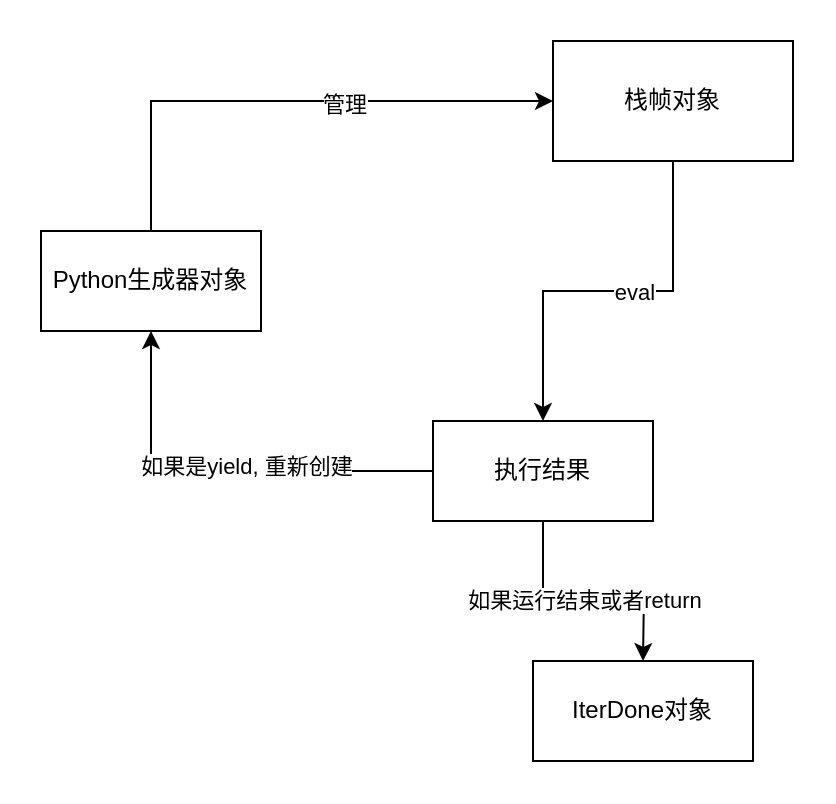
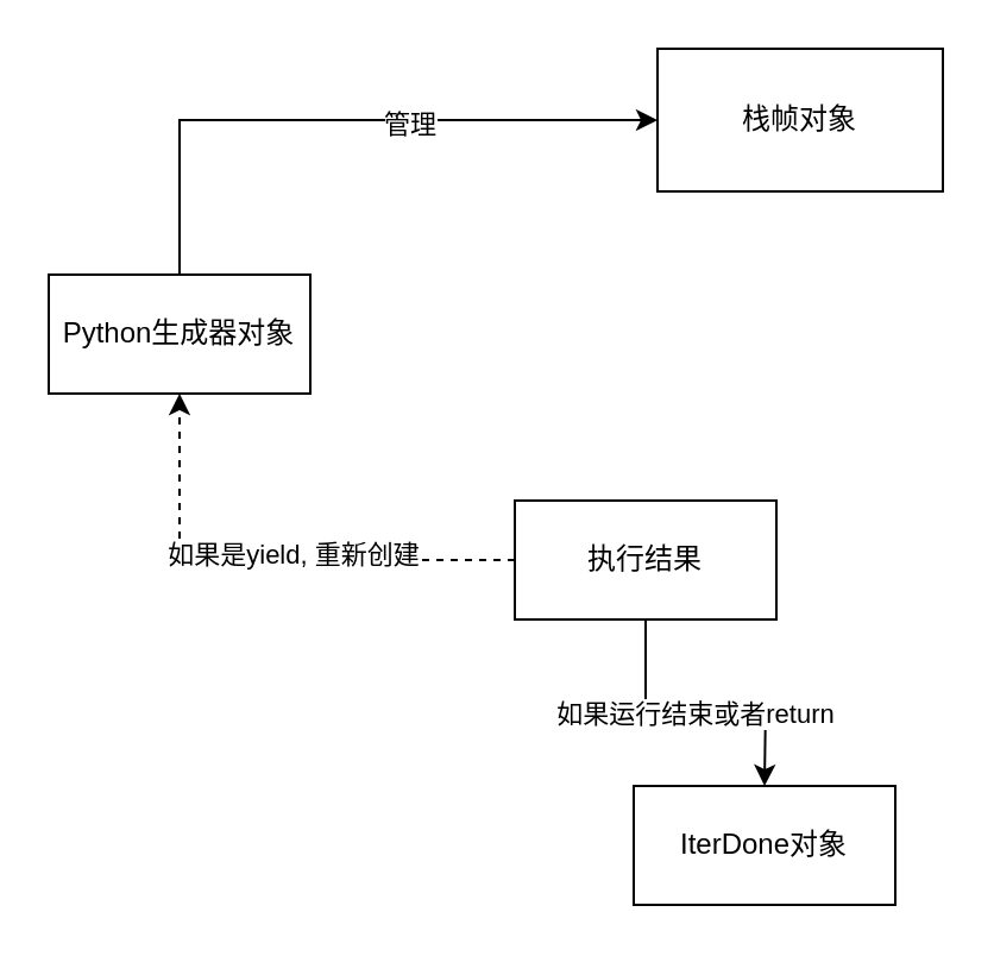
  <mxCell id="0" />
  <mxCell id="1" parent="0" />
  <mxCell id="2" value="栈帧对象" style="rounded=0;whiteSpace=wrap;html=1;" parent="1" vertex="1"><mxGeometry x="276" y="20" width="120" height="60" as="geometry" /></mxCell>
  <mxCell id="3" style="edgeStyle=orthogonalEdgeStyle;rounded=0;orthogonalLoop=1;jettySize=auto;html=1;exitX=0.5;exitY=0;exitDx=0;exitDy=0;entryX=0;entryY=0.5;entryDx=0;entryDy=0;" parent="1" source="5" target="2" edge="1"><mxGeometry relative="1" as="geometry" /></mxCell>
  <mxCell id="4" value="管理" style="edgeLabel;html=1;align=center;verticalAlign=middle;resizable=0;points=[];" parent="3" vertex="1" connectable="0"><mxGeometry x="0.207" y="-1" relative="1" as="geometry"><mxPoint as="offset" /></mxGeometry></mxCell>
  <mxCell id="5" value="Python生成器对象" style="html=1;whiteSpace=wrap;" parent="1" vertex="1"><mxGeometry x="20" y="115" width="110" height="50" as="geometry" /></mxCell>
- <mxCell id="6" style="edgeStyle=orthogonalEdgeStyle;rounded=0;orthogonalLoop=1;jettySize=auto;html=1;exitX=0.5;exitY=1;exitDx=0;exitDy=0;" parent="1" source="2" target="12" edge="1"><mxGeometry relative="1" as="geometry"><mxPoint x="431" y="200" as="sourcePoint" /></mxGeometry></mxCell>
- <mxCell id="7" value="eval" style="edgeLabel;html=1;align=center;verticalAlign=middle;resizable=0;points=[];" parent="6" vertex="1" connectable="0"><mxGeometry x="-0.124" relative="1" as="geometry"><mxPoint as="offset" /></mxGeometry></mxCell>
- <mxCell id="8" style="edgeStyle=orthogonalEdgeStyle;rounded=0;orthogonalLoop=1;jettySize=auto;html=1;exitX=0;exitY=0.5;exitDx=0;exitDy=0;entryX=0.5;entryY=1;entryDx=0;entryDy=0;" parent="1" source="12" target="5" edge="1"><mxGeometry relative="1" as="geometry"><mxPoint x="16" y="285" as="targetPoint" /></mxGeometry></mxCell>
+ <mxCell id="8" style="edgeStyle=orthogonalEdgeStyle;rounded=0;orthogonalLoop=1;jettySize=auto;html=1;exitX=0;exitY=0.5;exitDx=0;exitDy=0;entryX=0.5;entryY=1;entryDx=0;entryDy=0;dashed=1;" parent="1" source="12" target="5" edge="1"><mxGeometry relative="1" as="geometry"><mxPoint x="16" y="285" as="targetPoint" /></mxGeometry></mxCell>
  <mxCell id="9" value="如果是yield, 重新创建" style="edgeLabel;html=1;align=center;verticalAlign=middle;resizable=0;points=[];" parent="8" vertex="1" connectable="0"><mxGeometry x="-0.118" y="-3" relative="1" as="geometry"><mxPoint x="-1" as="offset" /></mxGeometry></mxCell>
  <mxCell id="10" style="edgeStyle=orthogonalEdgeStyle;rounded=0;orthogonalLoop=1;jettySize=auto;html=1;exitX=0.5;exitY=1;exitDx=0;exitDy=0;" parent="1" source="12" edge="1"><mxGeometry relative="1" as="geometry"><mxPoint x="321" y="330" as="targetPoint" /></mxGeometry></mxCell>
  <mxCell id="11" value="如果运行结束或者return" style="edgeLabel;html=1;align=center;verticalAlign=middle;resizable=0;points=[];" parent="10" vertex="1" connectable="0"><mxGeometry x="-0.081" y="-4" relative="1" as="geometry"><mxPoint as="offset" /></mxGeometry></mxCell>
  <mxCell id="12" value="执行结果" style="html=1;whiteSpace=wrap;" parent="1" vertex="1"><mxGeometry x="216" y="210" width="110" height="50" as="geometry" /></mxCell>
  <mxCell id="13" value="IterDone对象" style="html=1;whiteSpace=wrap;" parent="1" vertex="1"><mxGeometry x="266" y="330" width="110" height="50" as="geometry" /></mxCell>
